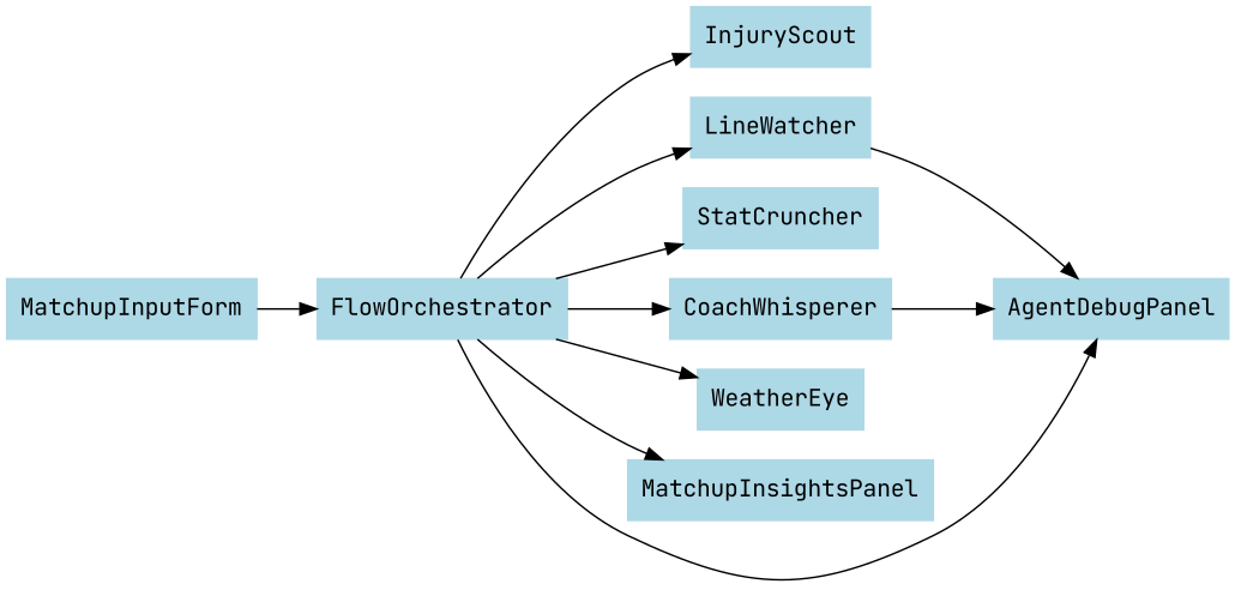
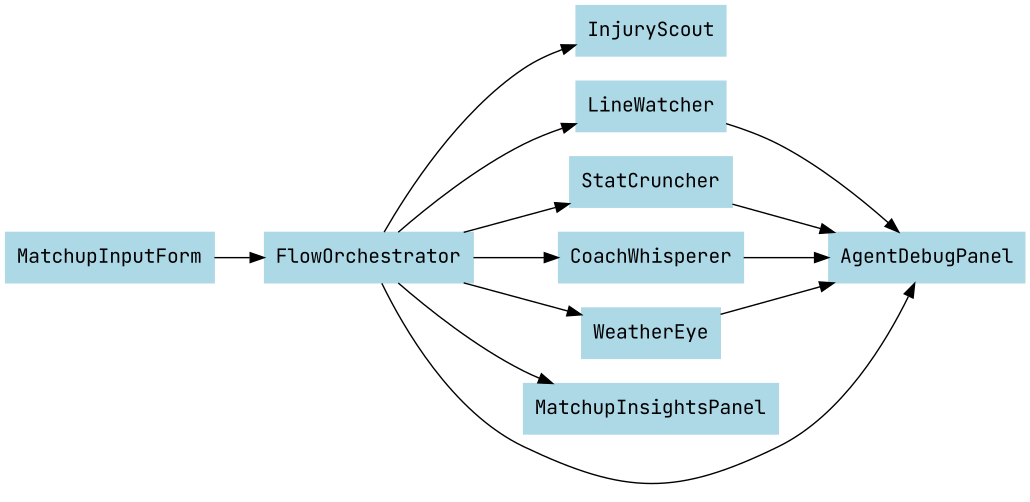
  digraph {
    fontname="JetBrains Mono"
    rankdir=LR
    node [color=lightblue fontname="JetBrains Mono" shape=box style=filled]
    edge [fontname="JetBrains Mono"]
    MatchupInputForm
    FlowOrchestrator
    InjuryScout
    LineWatcher
    StatCruncher
    CoachWhisperer
    WeatherEye
    MatchupInsightsPanel
    AgentDebugPanel
    MatchupInputForm -> FlowOrchestrator
    FlowOrchestrator -> InjuryScout
    FlowOrchestrator -> LineWatcher
    FlowOrchestrator -> StatCruncher
    FlowOrchestrator -> CoachWhisperer
    FlowOrchestrator -> WeatherEye
    FlowOrchestrator -> MatchupInsightsPanel
    FlowOrchestrator -> AgentDebugPanel
    LineWatcher -> AgentDebugPanel
+   StatCruncher -> AgentDebugPanel
    CoachWhisperer -> AgentDebugPanel
+   WeatherEye -> AgentDebugPanel
  }
